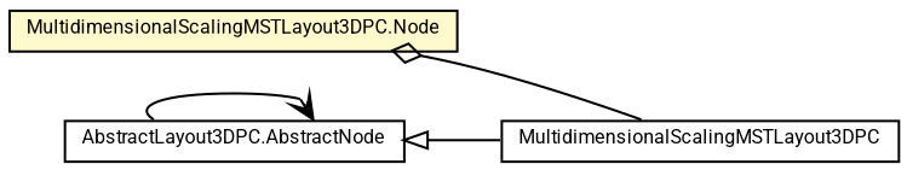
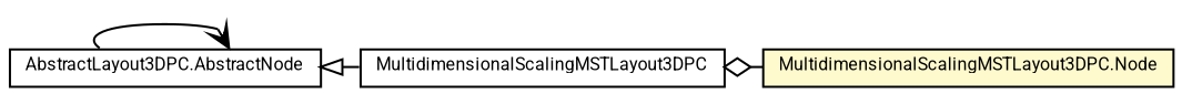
  digraph {
    fontname="Noto Sans"
    nodesep=0.15
    rankdir=LR
    ranksep=0.25
    node [fontcolor=black fontname="Noto Sans" fontsize=8 margin=0 shape=plaintext]
    edge [color=black dir=back fontname="Noto Sans" fontsize=7 labelfontname=Roboto labelfontsize=7]
    n1 [height=0 label=<<table title="de.lmu.ifi.dbs.elki.visualization.parallel3d.layout.MultidimensionalScalingMSTLayout3DPC" border="0" cellborder="1" cellspacing="0" cellpadding="2" href="MultidimensionalScalingMSTLayout3DPC.html" target="_parent"> 		<tr><td><table border="0" cellspacing="0" cellpadding="1"> 		<tr><td align="center" balign="center"> <font face="Roboto">MultidimensionalScalingMSTLayout3DPC</font> </td></tr> 		</table></td></tr> 		</table>> width=0]
    n2 [height=0 label=<<table title="de.lmu.ifi.dbs.elki.visualization.parallel3d.layout.MultidimensionalScalingMSTLayout3DPC.Node" border="0" cellborder="1" cellspacing="0" cellpadding="2" bgcolor="lemonChiffon" href="MultidimensionalScalingMSTLayout3DPC.Node.html" target="_parent"> 		<tr><td><table border="0" cellspacing="0" cellpadding="1"> 		<tr><td align="center" balign="center"> <font face="Roboto">MultidimensionalScalingMSTLayout3DPC.Node</font> </td></tr> 		</table></td></tr> 		</table>> width=0]
    n3 [height=0 label=<<table title="de.lmu.ifi.dbs.elki.visualization.parallel3d.layout.AbstractLayout3DPC.AbstractNode" border="0" cellborder="1" cellspacing="0" cellpadding="2" href="AbstractLayout3DPC.AbstractNode.html" target="_parent"> 		<tr><td><table border="0" cellspacing="0" cellpadding="1"> 		<tr><td align="center" balign="center"> <font face="Roboto">AbstractLayout3DPC.AbstractNode</font> </td></tr> 		</table></td></tr> 		</table>> width=0]
-   n2 -> n1 [arrowhead=none arrowtail=ediamond weight=4]
+   n1 -> n2 [arrowhead=none arrowtail=ediamond weight=4]
    n3 -> n1 [arrowtail=empty weight=10]
    n3 -> n3 [arrowhead=open headlabel="*" weight=1 dir=""]
  }
